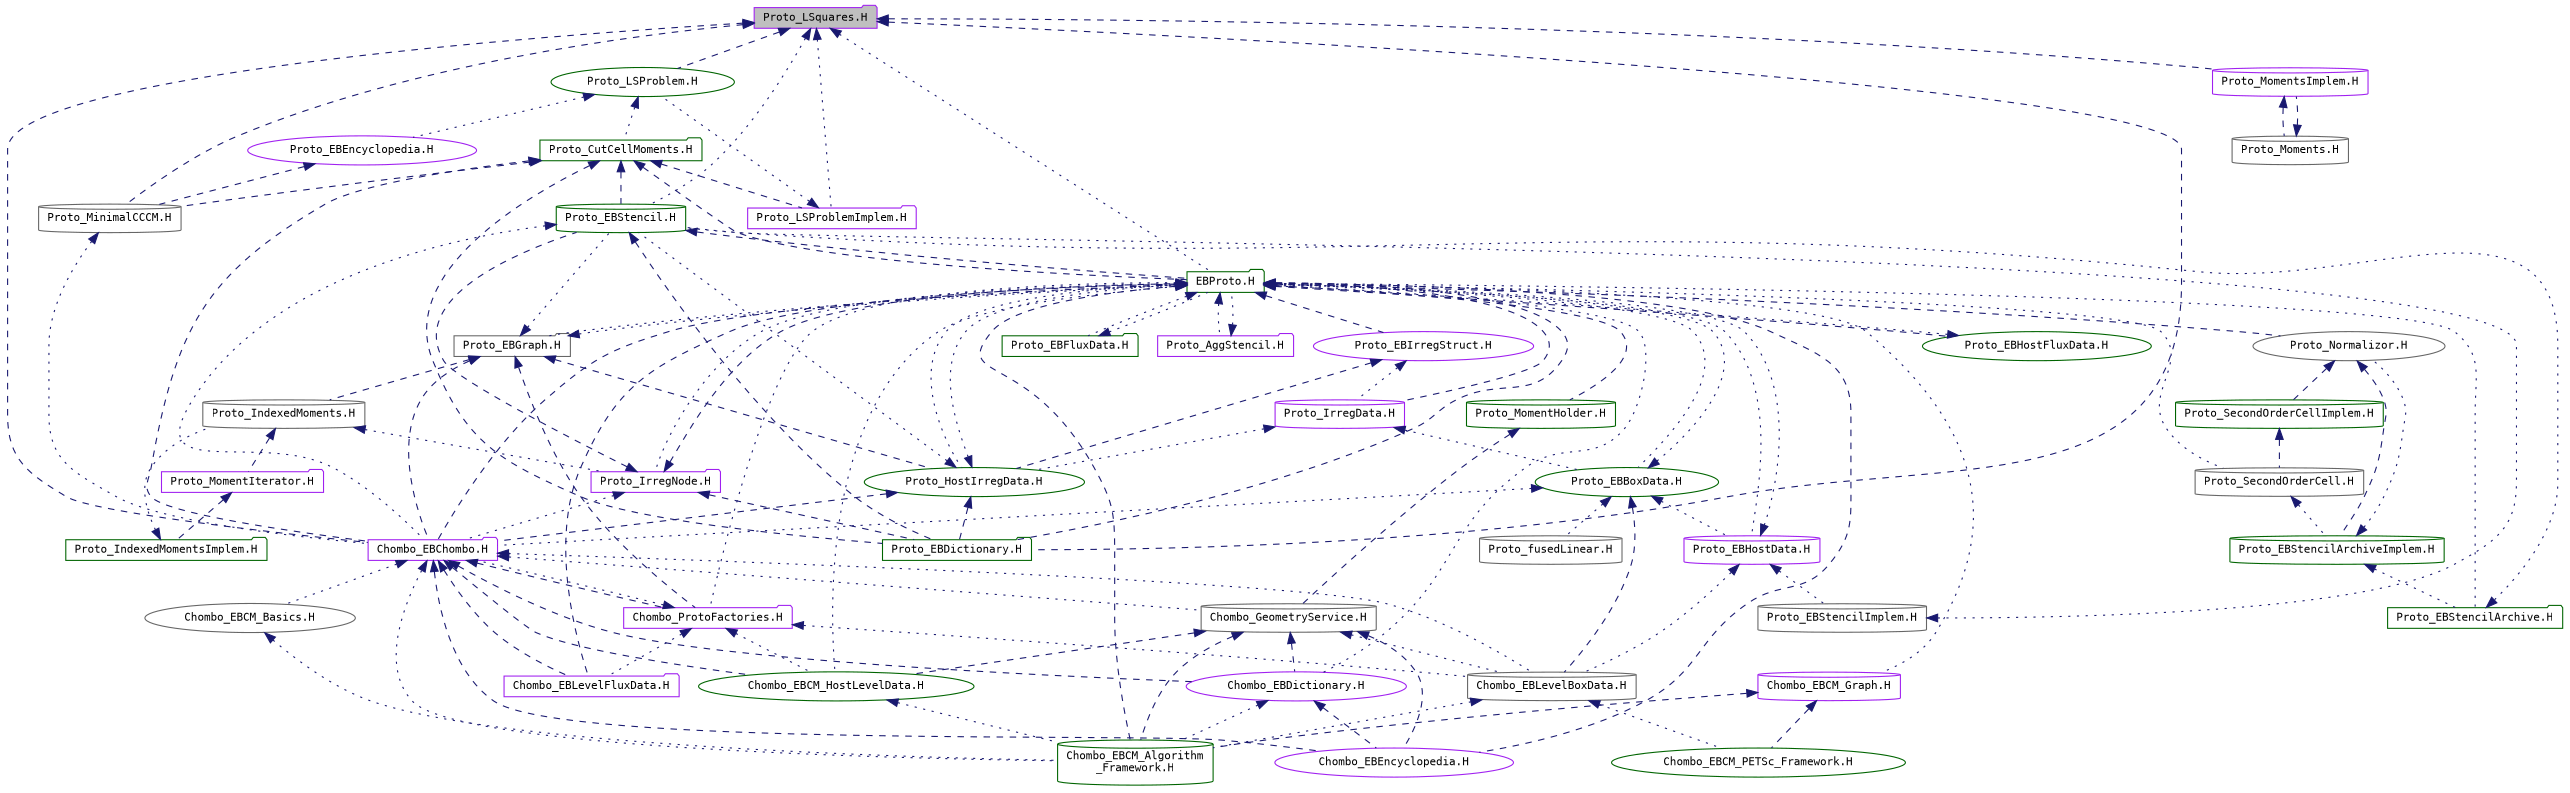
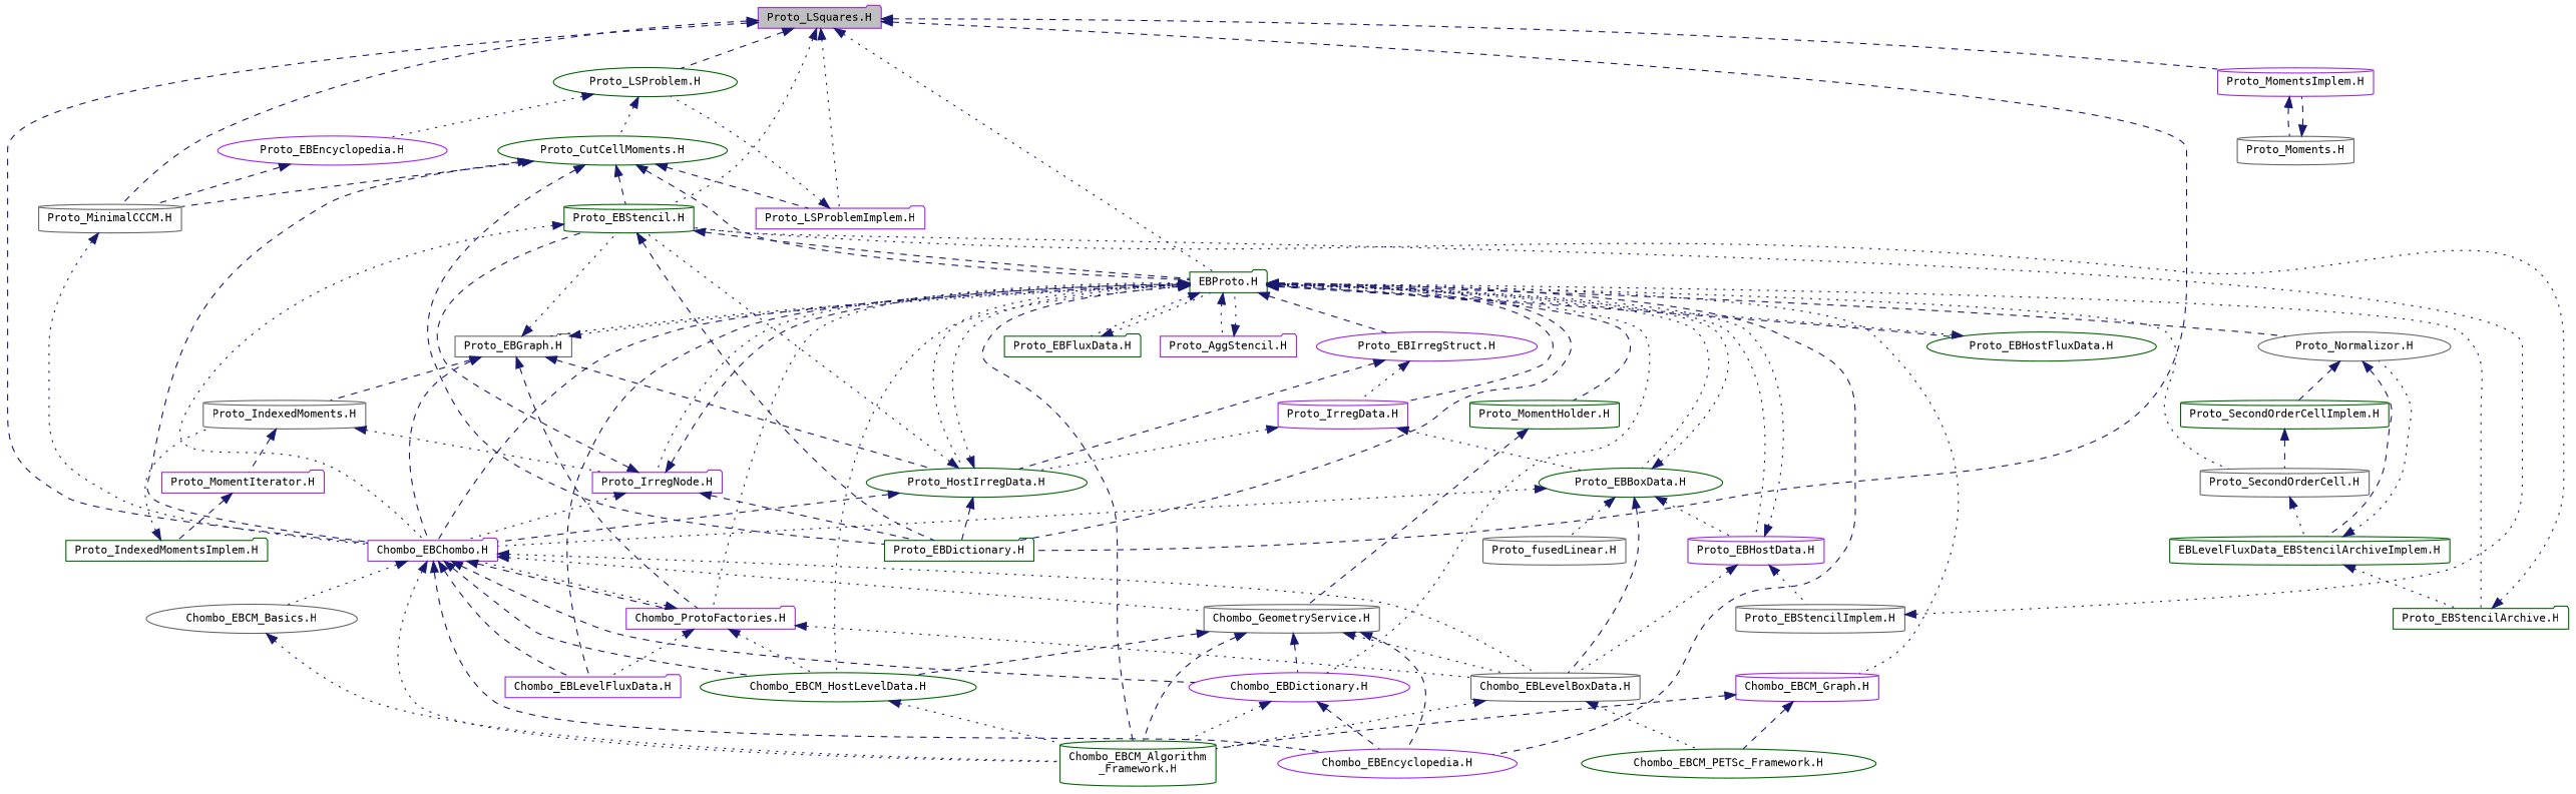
  digraph {
    fontname="DejaVu Sans Mono"
    node [color=darkgreen fillcolor=white fontname="DejaVu Sans Mono" fontsize=10 shape=cylinder style=filled]
    edge [color=midnightblue dir=back fontname="DejaVu Sans Mono" fontsize=10 labelfontname=Helvetica labelfontsize=10 style=dotted]
    n1 [color=purple fillcolor=grey75 fontcolor=black height=0.2 label="Proto_LSquares.H" shape=folder width=0.4]
    n2 [height=0.2 label="Proto_EBStencil.H" width=0.4]
    n3 [height=0.2 label="EBProto.H" shape=folder width=0.4]
    n4 [height=0.2 label="Proto_EBDictionary.H" shape=folder width=0.4]
    n5 [color=purple height=0.2 label="Chombo_EBChombo.H" shape=folder width=0.4]
    n6 [height=0.2 label="Proto_LSProblem.H" shape=ellipse width=0.4]
    n7 [color=purple height=0.2 label="Proto_LSProblemImplem.H" shape=folder width=0.4]
    n8 [color=gray40 height=0.2 label="Proto_MinimalCCCM.H" width=0.4]
    n9 [color=purple height=0.2 label="Proto_MomentsImplem.H" width=0.4]
    n10 [height=0.2 label="Chombo_EBCM_Algorithm\l_Framework.H" width=0.4]
    n11 [color=purple height=0.2 label="Chombo_EBCM_Graph.H" width=0.4]
    n12 [height=0.2 label="Chombo_EBCM_HostLevelData.H" shape=ellipse width=0.4]
    n13 [height=0.2 label="Proto_HostIrregData.H" shape=ellipse width=0.4]
    n14 [color=purple height=0.2 label="Chombo_ProtoFactories.H" shape=folder width=0.4]
    n15 [color=purple height=0.2 label="Chombo_EBLevelFluxData.H" shape=folder width=0.4]
    n16 [color=purple height=0.2 label="Chombo_EBDictionary.H" shape=ellipse width=0.4]
    n17 [color=purple height=0.2 label="Chombo_EBEncyclopedia.H" shape=ellipse width=0.4]
    n18 [color=purple height=0.2 label="Proto_EBIrregStruct.H" shape=ellipse width=0.4]
    n19 [color=purple height=0.2 label="Proto_IrregData.H" width=0.4]
    n20 [height=0.2 label="Proto_EBBoxData.H" shape=ellipse width=0.4]
    n21 [color=purple height=0.2 label="Proto_EBHostData.H" width=0.4]
    n22 [color=purple height=0.2 label="Proto_IrregNode.H" shape=folder width=0.4]
    n23 [color=gray40 height=0.2 label="Proto_EBGraph.H" shape=folder width=0.4]
    n24 [height=0.2 label="Proto_EBFluxData.H" shape=folder width=0.4]
    n25 [color=purple height=0.2 label="Proto_AggStencil.H" shape=folder width=0.4]
    n26 [height=0.2 label="Proto_EBStencilArchive.H" shape=folder width=0.4]
    n27 [color=gray40 height=0.2 label="Proto_Normalizor.H" shape=ellipse width=0.4]
    n28 [color=gray40 height=0.2 label="Proto_SecondOrderCell.H" width=0.4]
    n29 [height=0.2 label="Proto_EBHostFluxData.H" shape=ellipse width=0.4]
    n30 [height=0.2 label="Proto_MomentHolder.H" width=0.4]
    n31 [color=gray40 height=0.2 label="Chombo_EBCM_Basics.H" shape=ellipse width=0.4]
    n32 [color=gray40 height=0.2 label="Chombo_EBLevelBoxData.H" width=0.4]
    n33 [color=gray40 height=0.2 label="Chombo_GeometryService.H" width=0.4]
-   n34 [height=0.2 label="Proto_CutCellMoments.H" shape=folder width=0.4]
+   n34 [height=0.2 label="Proto_CutCellMoments.H" shape=ellipse width=0.4]
    n35 [color=purple height=0.2 label="Proto_EBEncyclopedia.H" shape=ellipse width=0.4]
    n36 [color=gray40 height=0.2 label="Proto_Moments.H" width=0.4]
    n37 [height=0.2 label="Chombo_EBCM_PETSc_Framework.H" shape=ellipse width=0.4]
    n38 [color=gray40 height=0.2 label="Proto_fusedLinear.H" width=0.4]
    n39 [color=gray40 height=0.2 label="Proto_EBStencilImplem.H" width=0.4]
    n40 [color=gray40 height=0.2 label="Proto_IndexedMoments.H" width=0.4]
-   n41 [height=0.2 label="Proto_EBStencilArchiveImplem.H" width=0.4]
+   n41 [height=0.2 label="EBLevelFluxData_EBStencilArchiveImplem.H" width=0.4]
    n42 [height=0.2 label="Proto_SecondOrderCellImplem.H" width=0.4]
    n43 [color=purple height=0.2 label="Proto_MomentIterator.H" shape=folder width=0.4]
    n44 [height=0.2 label="Proto_IndexedMomentsImplem.H" shape=folder width=0.4]
    n1 -> n2
    n1 -> n3
    n1 -> n4 [style=dashed]
    n1 -> n5 [style=dashed]
    n1 -> n6 [style=dashed]
    n1 -> n7
    n1 -> n8 [style=dashed]
    n1 -> n9 [style=dashed]
    n2 -> n3 [style=dashed]
    n2 -> n4 [style=dashed]
    n2 -> n5
    n3 -> n4 [style=dashed]
    n3 -> n5 [style=dashed]
    n3 -> n10 [style=dashed]
    n3 -> n11
    n3 -> n12
    n3 -> n13
    n3 -> n14
    n3 -> n15 [style=dashed]
    n3 -> n16
    n3 -> n17 [style=dashed]
    n3 -> n18 [style=dashed]
    n3 -> n19 [style=dashed]
    n3 -> n20
    n3 -> n21
    n3 -> n22
    n3 -> n23
    n3 -> n24
    n3 -> n25
    n3 -> n26
    n3 -> n27 [style=dashed]
    n3 -> n28
    n3 -> n29 [style=dashed]
    n3 -> n30 [style=dashed]
    n5 -> n10
    n5 -> n12 [style=dashed]
    n5 -> n14 [style=dashed]
    n5 -> n15 [style=dashed]
    n5 -> n16 [style=dashed]
    n5 -> n17 [style=dashed]
    n5 -> n31
    n5 -> n32
    n5 -> n33
    n6 -> n34
    n6 -> n35
    n7 -> n6
    n8 -> n5
    n9 -> n36 [style=dashed]
    n11 -> n10 [style=dashed]
    n11 -> n37 [style=dashed]
    n12 -> n10
    n13 -> n2
    n13 -> n3
    n13 -> n4 [style=dashed]
    n13 -> n5 [style=dashed]
    n14 -> n5
    n14 -> n12
    n14 -> n15
    n14 -> n32
    n16 -> n10
    n16 -> n17 [style=dashed]
    n18 -> n13 [style=dashed]
    n18 -> n19
    n19 -> n13
    n19 -> n20
    n20 -> n3
    n20 -> n5
    n20 -> n21
    n20 -> n32 [style=dashed]
    n20 -> n38
    n21 -> n3
    n21 -> n32
    n21 -> n39
    n22 -> n2 [style=dashed]
    n22 -> n3 [style=dashed]
    n22 -> n4 [style=dashed]
    n22 -> n5
    n23 -> n2
    n23 -> n3
    n23 -> n5 [style=dashed]
    n23 -> n13 [style=dashed]
    n23 -> n14 [style=dashed]
    n23 -> n40 [style=dashed]
    n24 -> n3
    n25 -> n3
    n26 -> n2
    n27 -> n41 [style=dashed]
    n27 -> n42 [style=dashed]
    n28 -> n41
    n29 -> n3
    n30 -> n33 [style=dashed]
    n31 -> n10
    n32 -> n10
    n32 -> n37
    n33 -> n10 [style=dashed]
    n33 -> n12 [style=dashed]
    n33 -> n16 [style=dashed]
    n33 -> n17 [style=dashed]
    n33 -> n32
    n34 -> n2 [style=dashed]
    n34 -> n3 [style=dashed]
    n34 -> n4 [style=dashed]
    n34 -> n5 [style=dashed]
    n34 -> n7 [style=dashed]
    n34 -> n8 [style=dashed]
    n35 -> n8 [style=dashed]
    n36 -> n9 [style=dashed]
    n39 -> n2
    n40 -> n22
    n40 -> n43 [style=dashed]
    n41 -> n26
    n41 -> n27
    n42 -> n28 [style=dashed]
    n43 -> n44 [style=dashed]
    n44 -> n40
  }
